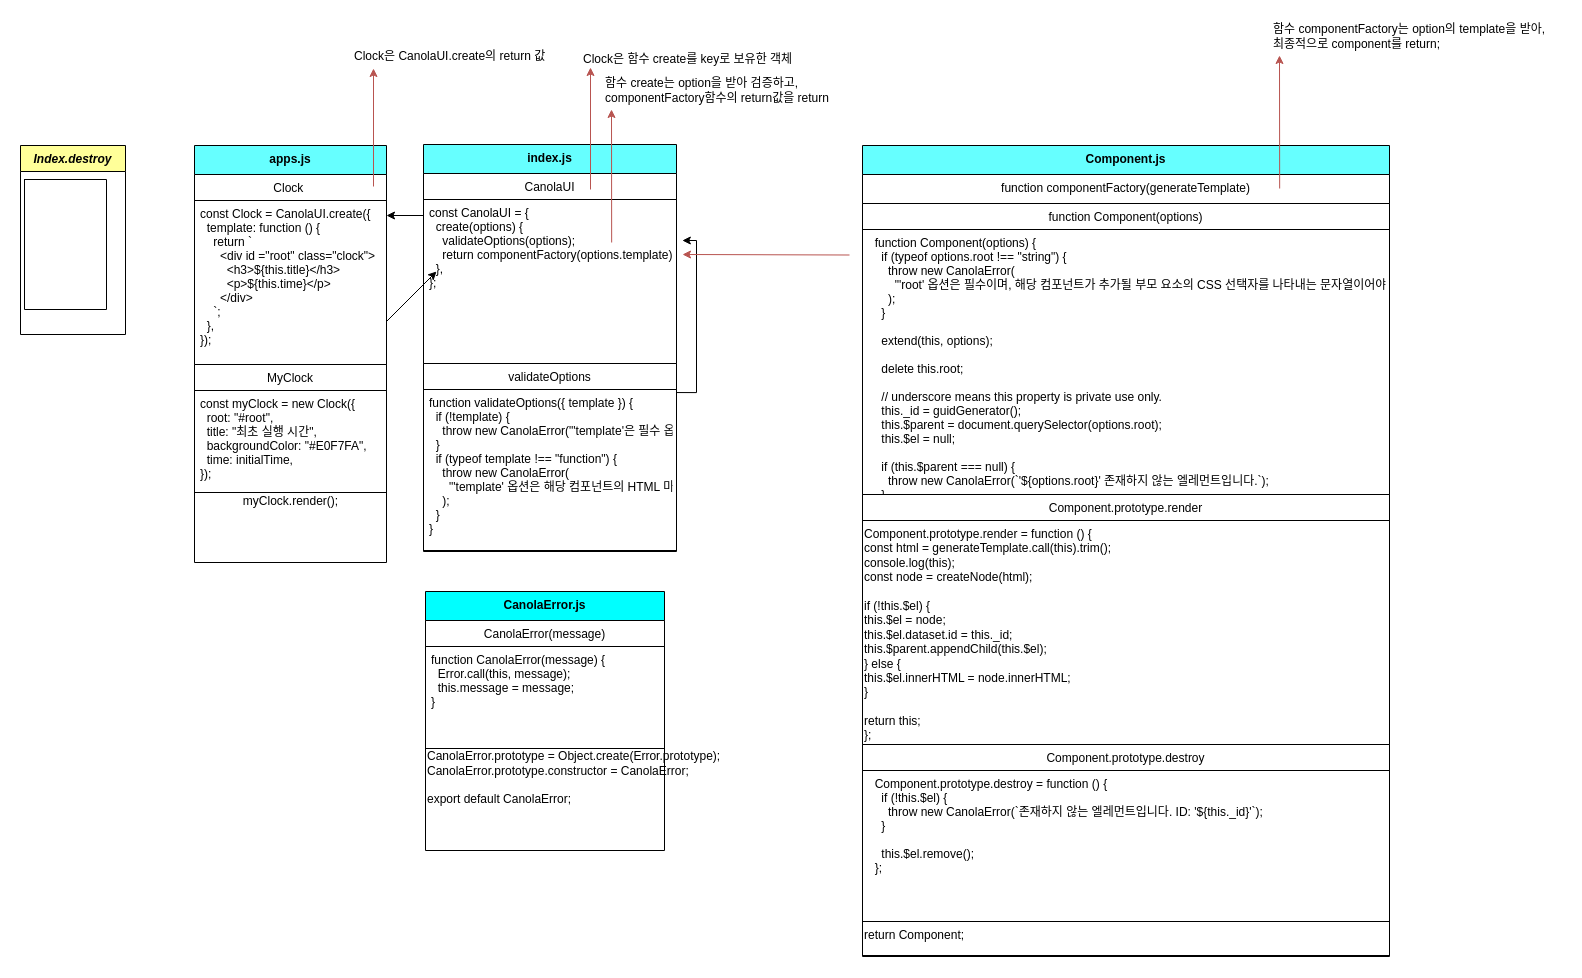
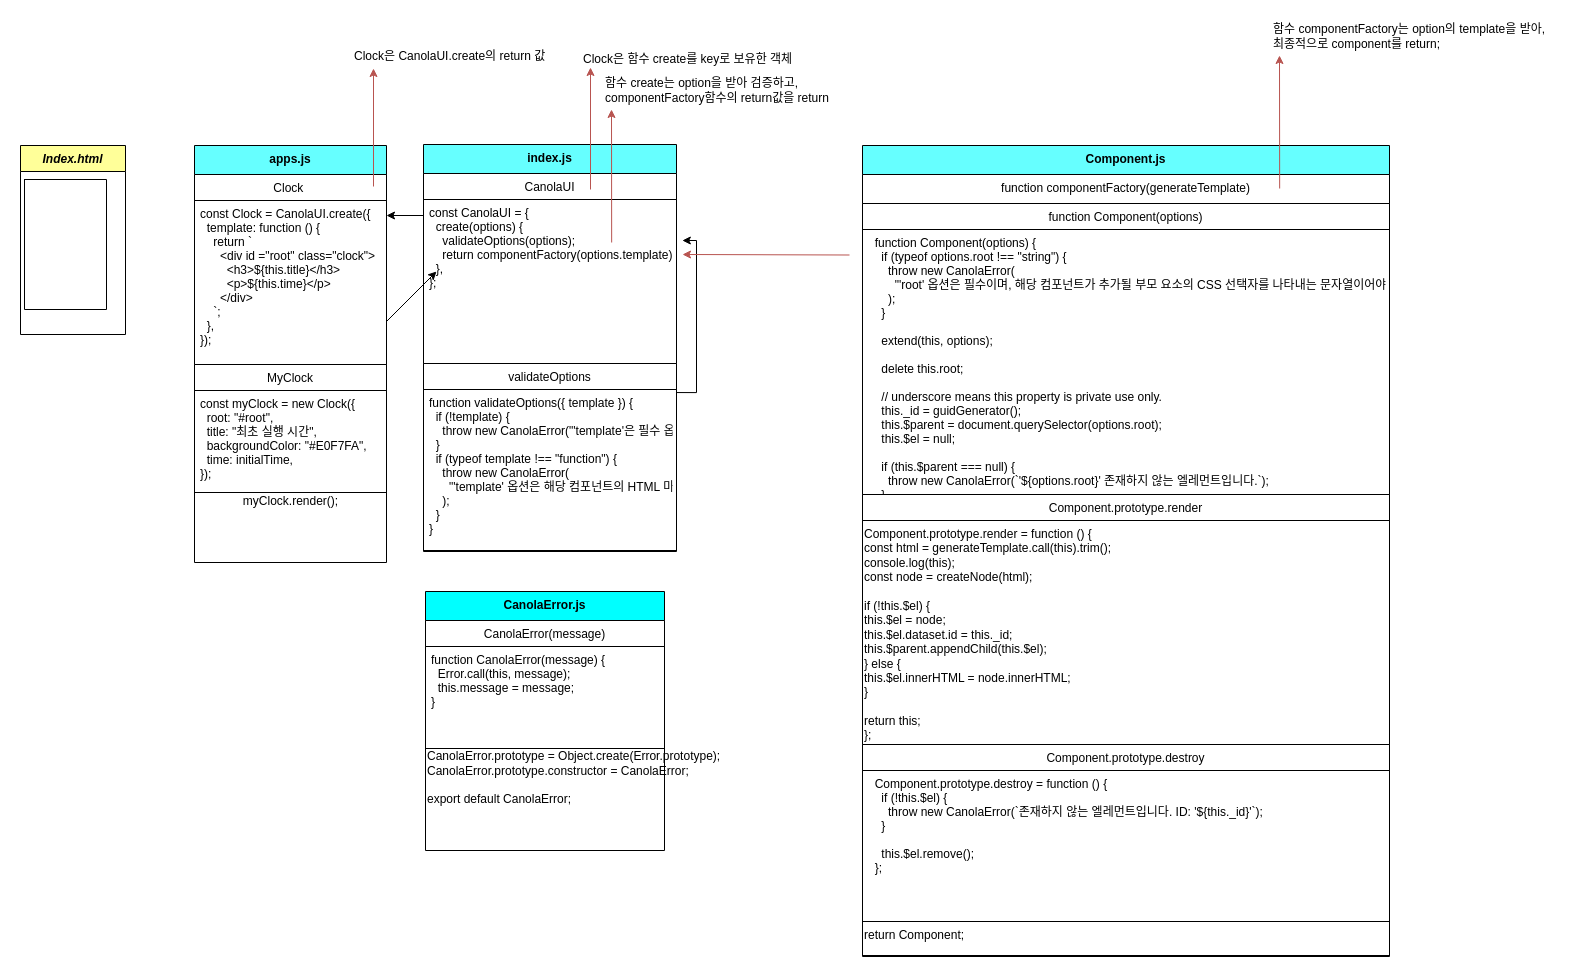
  <mxCell id="0" />
  <mxCell id="1" parent="0" />
- <mxCell id="2" value="Index.destroy" style="swimlane;fontStyle=3;align=center;verticalAlign=top;childLayout=stackLayout;horizontal=1;startSize=26;horizontalStack=0;resizeParent=1;resizeLast=0;collapsible=1;marginBottom=0;rounded=0;shadow=0;strokeWidth=1;fillColor=#FFFF99;" vertex="1" parent="1"><mxGeometry x="20" y="145" width="105" height="189" as="geometry"><mxRectangle x="220" y="120" width="160" height="26" as="alternateBounds" /></mxGeometry></mxCell>
+ <mxCell id="2" value="Index.html" style="swimlane;fontStyle=3;align=center;verticalAlign=top;childLayout=stackLayout;horizontal=1;startSize=26;horizontalStack=0;resizeParent=1;resizeLast=0;collapsible=1;marginBottom=0;rounded=0;shadow=0;strokeWidth=1;fillColor=#FFFF99;" vertex="1" parent="1"><mxGeometry x="20" y="145" width="105" height="189" as="geometry"><mxRectangle x="220" y="120" width="160" height="26" as="alternateBounds" /></mxGeometry></mxCell>
  <mxCell id="3" value="apps.js" style="swimlane;fontStyle=1;align=center;verticalAlign=top;childLayout=stackLayout;horizontal=1;startSize=29;horizontalStack=0;resizeParent=1;resizeLast=0;collapsible=1;marginBottom=0;rounded=0;shadow=0;strokeWidth=1;fillColor=#66FFFF;" vertex="1" parent="1"><mxGeometry x="194" y="145" width="192" height="417" as="geometry"><mxRectangle x="-639" y="16" width="160" height="26" as="alternateBounds" /></mxGeometry></mxCell>
  <mxCell id="4" value="Clock " style="swimlane;fontStyle=0;childLayout=stackLayout;horizontal=1;startSize=26;horizontalStack=0;resizeParent=1;resizeParentMax=0;resizeLast=0;collapsible=1;marginBottom=0;" vertex="1" parent="3"><mxGeometry y="29" width="192" height="190" as="geometry"><mxRectangle y="29" width="192" height="26" as="alternateBounds" /></mxGeometry></mxCell>
  <mxCell id="5" value="const Clock = CanolaUI.create({&#10;  template: function () {&#10;    return `&#10;      &lt;div id =&quot;root&quot; class=&quot;clock&quot;&gt;&#10;        &lt;h3&gt;${this.title}&lt;/h3&gt;&#10;        &lt;p&gt;${this.time}&lt;/p&gt;&#10;      &lt;/div&gt;&#10;    `;&#10;  },&#10;});" style="text;strokeColor=none;fillColor=none;align=left;verticalAlign=top;spacingLeft=4;spacingRight=4;overflow=hidden;rotatable=0;points=[[0,0.5],[1,0.5]];portConstraint=eastwest;" vertex="1" parent="4"><mxGeometry y="26" width="192" height="164" as="geometry" /></mxCell>
  <mxCell id="6" value="MyClock" style="swimlane;fontStyle=0;childLayout=stackLayout;horizontal=1;startSize=26;horizontalStack=0;resizeParent=1;resizeParentMax=0;resizeLast=0;collapsible=1;marginBottom=0;" vertex="1" parent="3"><mxGeometry y="219" width="192" height="128" as="geometry"><mxRectangle y="55" width="192" height="26" as="alternateBounds" /></mxGeometry></mxCell>
  <mxCell id="7" value="const myClock = new Clock({&#10;  root: &quot;#root&quot;,&#10;  title: &quot;최초 실행 시간&quot;,&#10;  backgroundColor: &quot;#E0F7FA&quot;,&#10;  time: initialTime,&#10;});" style="text;strokeColor=none;fillColor=none;align=left;verticalAlign=top;spacingLeft=4;spacingRight=4;overflow=hidden;rotatable=0;points=[[0,0.5],[1,0.5]];portConstraint=eastwest;" vertex="1" parent="6"><mxGeometry y="26" width="192" height="102" as="geometry" /></mxCell>
  <mxCell id="8" value="myClock.render();" style="text;html=1;align=center;verticalAlign=middle;resizable=0;points=[];autosize=1;strokeColor=none;" vertex="1" parent="3"><mxGeometry y="347" width="192" height="18" as="geometry" /></mxCell>
  <mxCell id="9" value="" style="shape=table;startSize=0;container=1;collapsible=0;childLayout=tableLayout;" vertex="1" parent="1"><mxGeometry x="24" y="179" width="82" height="130" as="geometry" /></mxCell>
  <mxCell id="10" value="" style="shape=partialRectangle;collapsible=0;dropTarget=0;pointerEvents=0;fillColor=none;top=0;left=0;bottom=0;right=0;points=[[0,0.5],[1,0.5]];portConstraint=eastwest;" vertex="1" parent="9"><mxGeometry width="82" height="130" as="geometry" /></mxCell>
  <mxCell id="11" value="index.js" style="swimlane;fontStyle=1;align=center;verticalAlign=top;childLayout=stackLayout;horizontal=1;startSize=29;horizontalStack=0;resizeParent=1;resizeLast=0;collapsible=1;marginBottom=0;rounded=0;shadow=0;strokeWidth=1;fillColor=#66FFFF;" vertex="1" parent="1"><mxGeometry x="423" y="144" width="253" height="407" as="geometry"><mxRectangle x="-410" y="15" width="192" height="26" as="alternateBounds" /></mxGeometry></mxCell>
  <mxCell id="12" value="CanolaUI" style="swimlane;fontStyle=0;childLayout=stackLayout;horizontal=1;startSize=26;horizontalStack=0;resizeParent=1;resizeParentMax=0;resizeLast=0;collapsible=1;marginBottom=0;" vertex="1" parent="11"><mxGeometry y="29" width="253" height="190" as="geometry"><mxRectangle y="29" width="431" height="26" as="alternateBounds" /></mxGeometry></mxCell>
  <mxCell id="13" value="const CanolaUI = {&#10;  create(options) {&#10;    validateOptions(options);&#10;    return componentFactory(options.template);&#10;  },&#10;};" style="text;strokeColor=none;fillColor=none;align=left;verticalAlign=top;spacingLeft=4;spacingRight=4;overflow=hidden;rotatable=0;points=[[0,0.5],[1,0.5]];portConstraint=eastwest;" vertex="1" parent="12"><mxGeometry y="26" width="253" height="164" as="geometry" /></mxCell>
  <mxCell id="14" style="edgeStyle=orthogonalEdgeStyle;rounded=0;orthogonalLoop=1;jettySize=auto;html=1;exitX=1;exitY=0.5;exitDx=0;exitDy=0;" edge="1" parent="12" source="13" target="13"><mxGeometry relative="1" as="geometry" /></mxCell>
  <mxCell id="15" value="validateOptions" style="swimlane;fontStyle=0;childLayout=stackLayout;horizontal=1;startSize=26;horizontalStack=0;resizeParent=1;resizeParentMax=0;resizeLast=0;collapsible=1;marginBottom=0;" vertex="1" parent="11"><mxGeometry y="219" width="253" height="187" as="geometry"><mxRectangle y="219" width="431" height="26" as="alternateBounds" /></mxGeometry></mxCell>
  <mxCell id="16" value="function validateOptions({ template }) {&#10;  if (!template) {&#10;    throw new CanolaError(&quot;'template'은 필수 옵션입니다.&quot;);&#10;  }&#10;  if (typeof template !== &quot;function&quot;) {&#10;    throw new CanolaError(&#10;      &quot;'template' 옵션은 해당 컴포넌트의 HTML 마크업을 문자열로 반환하는 함수여야 합니다.&quot;&#10;    );&#10;  }&#10;}" style="text;strokeColor=none;fillColor=none;align=left;verticalAlign=top;spacingLeft=4;spacingRight=4;overflow=hidden;rotatable=0;points=[[0,0.5],[1,0.5]];portConstraint=eastwest;" vertex="1" parent="15"><mxGeometry y="26" width="253" height="161" as="geometry" /></mxCell>
  <mxCell id="17" style="edgeStyle=orthogonalEdgeStyle;rounded=0;orthogonalLoop=1;jettySize=auto;html=1;exitX=1;exitY=0.5;exitDx=0;exitDy=0;" edge="1" parent="15" source="16" target="16"><mxGeometry relative="1" as="geometry" /></mxCell>
  <mxCell id="18" style="edgeStyle=orthogonalEdgeStyle;rounded=0;orthogonalLoop=1;jettySize=auto;html=1;entryX=1.023;entryY=0.25;entryDx=0;entryDy=0;entryPerimeter=0;exitX=1;exitY=0.019;exitDx=0;exitDy=0;exitPerimeter=0;" edge="1" parent="11" source="16" target="13"><mxGeometry relative="1" as="geometry"><mxPoint x="255" y="284" as="sourcePoint" /></mxGeometry></mxCell>
  <mxCell id="19" value="CanolaError.js" style="swimlane;fontStyle=1;align=center;verticalAlign=top;childLayout=stackLayout;horizontal=1;startSize=29;horizontalStack=0;resizeParent=1;resizeLast=0;collapsible=1;marginBottom=0;rounded=0;shadow=0;strokeWidth=1;fillColor=#00FFFF;" vertex="1" parent="1"><mxGeometry x="425" y="591" width="239" height="259" as="geometry"><mxRectangle x="-142" y="16" width="192" height="26" as="alternateBounds" /></mxGeometry></mxCell>
  <mxCell id="20" value="CanolaError(message)" style="swimlane;fontStyle=0;childLayout=stackLayout;horizontal=1;startSize=26;horizontalStack=0;resizeParent=1;resizeParentMax=0;resizeLast=0;collapsible=1;marginBottom=0;" vertex="1" parent="19"><mxGeometry y="29" width="239" height="128" as="geometry"><mxRectangle y="29" width="239" height="26" as="alternateBounds" /></mxGeometry></mxCell>
  <mxCell id="21" value="function CanolaError(message) {&#10;  Error.call(this, message);&#10;  this.message = message;&#10;}" style="text;strokeColor=none;fillColor=none;align=left;verticalAlign=top;spacingLeft=4;spacingRight=4;overflow=hidden;rotatable=0;points=[[0,0.5],[1,0.5]];portConstraint=eastwest;" vertex="1" parent="20"><mxGeometry y="26" width="239" height="102" as="geometry" /></mxCell>
  <mxCell id="22" value="&lt;div&gt;CanolaError.prototype = Object.create(Error.prototype);&lt;/div&gt;&lt;div&gt;CanolaError.prototype.constructor = CanolaError;&lt;/div&gt;&lt;div&gt;&lt;br&gt;&lt;/div&gt;&lt;div&gt;export default CanolaError;&lt;/div&gt;&lt;div&gt;&lt;br&gt;&lt;/div&gt;&lt;div&gt;&lt;br&gt;&lt;/div&gt;&lt;div&gt;&lt;br&gt;&lt;/div&gt;" style="text;html=1;align=left;verticalAlign=middle;resizable=0;points=[];autosize=1;strokeColor=none;" vertex="1" parent="19"><mxGeometry y="157" width="239" height="102" as="geometry" /></mxCell>
  <mxCell id="23" style="edgeStyle=orthogonalEdgeStyle;rounded=0;orthogonalLoop=1;jettySize=auto;html=1;exitX=0;exitY=0.5;exitDx=0;exitDy=0;" edge="1" parent="1" source="13" target="5"><mxGeometry relative="1" as="geometry"><Array as="points"><mxPoint x="423" y="215" /></Array></mxGeometry></mxCell>
  <mxCell id="24" value="Component.js" style="swimlane;fontStyle=1;align=center;verticalAlign=top;childLayout=stackLayout;horizontal=1;startSize=29;horizontalStack=0;resizeParent=1;resizeLast=0;collapsible=1;marginBottom=0;rounded=0;shadow=0;strokeWidth=1;text-align=left;fillColor=#66FFFF;" vertex="1" parent="1"><mxGeometry x="862" y="145" width="527" height="811" as="geometry"><mxRectangle x="-410" y="15" width="192" height="26" as="alternateBounds" /></mxGeometry></mxCell>
  <mxCell id="25" value="function componentFactory(generateTemplate)" style="swimlane;fontStyle=0;align=center;verticalAlign=top;childLayout=stackLayout;horizontal=1;startSize=29;horizontalStack=0;resizeParent=1;resizeLast=0;collapsible=1;marginBottom=0;rounded=0;shadow=0;strokeWidth=1;" vertex="1" parent="24"><mxGeometry y="29" width="527" height="781" as="geometry"><mxRectangle x="636" y="351" width="192" height="26" as="alternateBounds" /></mxGeometry></mxCell>
  <mxCell id="26" value="function Component(options)" style="swimlane;fontStyle=0;childLayout=stackLayout;horizontal=1;startSize=26;horizontalStack=0;resizeParent=1;resizeParentMax=0;resizeLast=0;collapsible=1;marginBottom=0;" vertex="1" parent="25"><mxGeometry y="29" width="527" height="291" as="geometry"><mxRectangle y="29" width="404" height="26" as="alternateBounds" /></mxGeometry></mxCell>
  <mxCell id="27" value="  function Component(options) {&#10;    if (typeof options.root !== &quot;string&quot;) {&#10;      throw new CanolaError(&#10;        &quot;'root' 옵션은 필수이며, 해당 컴포넌트가 추가될 부모 요소의 CSS 선택자를 나타내는 문자열이어야 합니다.&quot;&#10;      );&#10;    }&#10;&#10;    extend(this, options);&#10;&#10;    delete this.root;&#10;&#10;    // underscore means this property is private use only.&#10;    this._id = guidGenerator();&#10;    this.$parent = document.querySelector(options.root);&#10;    this.$el = null;&#10;&#10;    if (this.$parent === null) {&#10;      throw new CanolaError(`'${options.root}' 존재하지 않는 엘레먼트입니다.`);&#10;    }&#10;  }" style="text;strokeColor=none;fillColor=none;align=left;verticalAlign=top;spacingLeft=4;spacingRight=4;overflow=hidden;rotatable=0;points=[[0,0.5],[1,0.5]];portConstraint=eastwest;" vertex="1" parent="26"><mxGeometry y="26" width="527" height="265" as="geometry" /></mxCell>
  <mxCell id="28" value="Component.prototype.render" style="swimlane;fontStyle=0;childLayout=stackLayout;horizontal=1;startSize=26;horizontalStack=0;resizeParent=1;resizeParentMax=0;resizeLast=0;collapsible=1;marginBottom=0;" vertex="1" parent="25"><mxGeometry y="320" width="527" height="250" as="geometry"><mxRectangle y="320" width="404" height="26" as="alternateBounds" /></mxGeometry></mxCell>
  <mxCell id="29" value="Component.prototype.render = function () { &#10;    const html = generateTemplate.call(this).trim(); &#10;    console.log(this); &#10;    const node = createNode(html); &#10; &#10;    if (!this.$el) { &#10;      this.$el = node; &#10;      this.$el.dataset.id = this._id; &#10;      this.$parent.appendChild(this.$el); &#10;    } else { &#10;      this.$el.innerHTML = node.innerHTML; &#10;    } &#10; &#10;    return this; &#10;  };" style="text;whiteSpace=wrap;html=1;" vertex="1" parent="28"><mxGeometry y="26" width="527" height="224" as="geometry" /></mxCell>
  <mxCell id="30" value="Component.prototype.destroy" style="swimlane;fontStyle=0;childLayout=stackLayout;horizontal=1;startSize=26;horizontalStack=0;resizeParent=1;resizeParentMax=0;resizeLast=0;collapsible=1;marginBottom=0;" vertex="1" parent="25"><mxGeometry y="570" width="527" height="177" as="geometry"><mxRectangle x="1101" y="722" width="404" height="26" as="alternateBounds" /></mxGeometry></mxCell>
  <mxCell id="31" value="  Component.prototype.destroy = function () {&#10;    if (!this.$el) {&#10;      throw new CanolaError(`존재하지 않는 엘레먼트입니다. ID: '${this._id}'`);&#10;    }&#10;&#10;    this.$el.remove();&#10;  };" style="text;strokeColor=none;fillColor=none;align=left;verticalAlign=top;spacingLeft=4;spacingRight=4;overflow=hidden;rotatable=0;points=[[0,0.5],[1,0.5]];portConstraint=eastwest;" vertex="1" parent="30"><mxGeometry y="26" width="527" height="151" as="geometry" /></mxCell>
  <mxCell id="32" value="return Component;" style="text;whiteSpace=wrap;html=1;" vertex="1" parent="25"><mxGeometry y="747" width="527" height="28" as="geometry" /></mxCell>
  <mxCell id="33" value="" style="endArrow=classic;html=1;fillColor=#f8cecc;strokeColor=#b85450;" edge="1" parent="1"><mxGeometry width="50" height="50" relative="1" as="geometry"><mxPoint x="373" y="186" as="sourcePoint" /><mxPoint x="373" y="68" as="targetPoint" /></mxGeometry></mxCell>
  <mxCell id="34" value="Clock은 CanolaUI.create의 return 값" style="text;html=1;align=left;verticalAlign=middle;resizable=0;points=[];autosize=1;strokeColor=none;" vertex="1" parent="1"><mxGeometry x="352" y="47" width="204" height="18" as="geometry" /></mxCell>
  <mxCell id="35" value="Clock은 함수 create를 key로 보유한 객체" style="text;html=1;align=left;verticalAlign=middle;resizable=0;points=[];autosize=1;strokeColor=none;" vertex="1" parent="1"><mxGeometry x="581" y="50" width="249" height="18" as="geometry" /></mxCell>
  <mxCell id="36" value="" style="endArrow=classic;html=1;fillColor=#f8cecc;strokeColor=#b85450;" edge="1" parent="1"><mxGeometry width="50" height="50" relative="1" as="geometry"><mxPoint x="590" y="189" as="sourcePoint" /><mxPoint x="590" y="67" as="targetPoint" /></mxGeometry></mxCell>
  <mxCell id="37" value="함수 create는 option을 받아 검증하고,&lt;br&gt;componentFactory함수의 return값을 return" style="text;html=1;align=left;verticalAlign=middle;resizable=0;points=[];autosize=1;strokeColor=none;" vertex="1" parent="1"><mxGeometry x="603" y="74" width="239" height="32" as="geometry" /></mxCell>
  <mxCell id="38" value="" style="endArrow=classic;html=1;fillColor=#f8cecc;strokeColor=#b85450;" edge="1" parent="1"><mxGeometry width="50" height="50" relative="1" as="geometry"><mxPoint x="611.17" y="242" as="sourcePoint" /><mxPoint x="611" y="109" as="targetPoint" /></mxGeometry></mxCell>
  <mxCell id="39" value="" style="endArrow=classic;html=1;" edge="1" parent="1"><mxGeometry width="50" height="50" relative="1" as="geometry"><mxPoint x="386" y="321" as="sourcePoint" /><mxPoint x="436" y="271" as="targetPoint" /></mxGeometry></mxCell>
  <mxCell id="40" value="" style="endArrow=classic;html=1;fillColor=#f8cecc;strokeColor=#b85450;" edge="1" parent="1"><mxGeometry width="50" height="50" relative="1" as="geometry"><mxPoint x="849" y="254.5" as="sourcePoint" /><mxPoint x="682" y="254" as="targetPoint" /></mxGeometry></mxCell>
  <mxCell id="41" value="함수 componentFactory는 option의 template을 받아,&lt;br&gt;최종적으로 component를 return;" style="text;html=1;align=left;verticalAlign=middle;resizable=0;points=[];autosize=1;strokeColor=none;" vertex="1" parent="1"><mxGeometry x="1271" y="20" width="289" height="32" as="geometry" /></mxCell>
  <mxCell id="42" value="" style="endArrow=classic;html=1;fillColor=#f8cecc;strokeColor=#b85450;" edge="1" parent="1"><mxGeometry width="50" height="50" relative="1" as="geometry"><mxPoint x="1279.17" y="188" as="sourcePoint" /><mxPoint x="1279" y="55" as="targetPoint" /></mxGeometry></mxCell>
